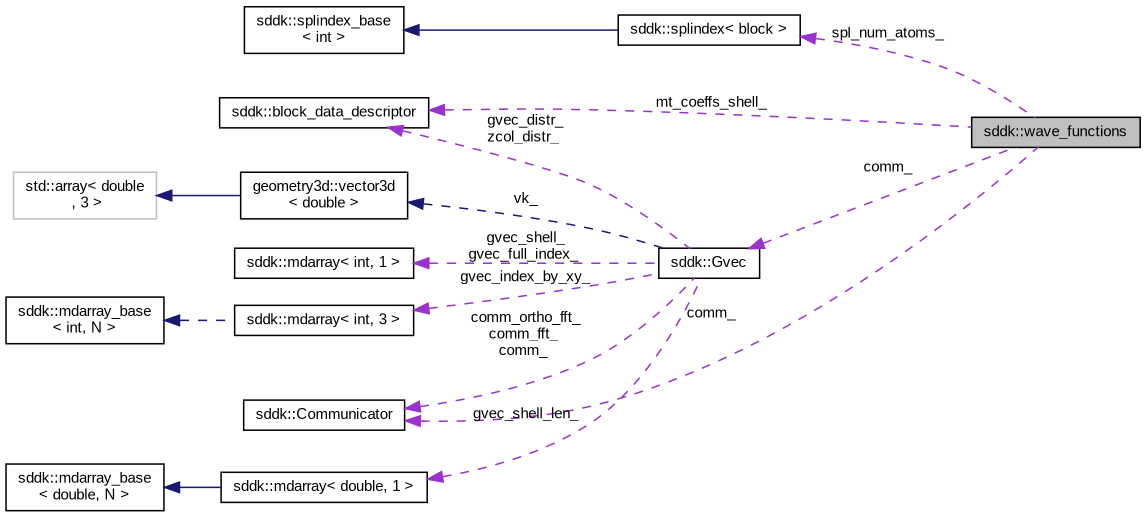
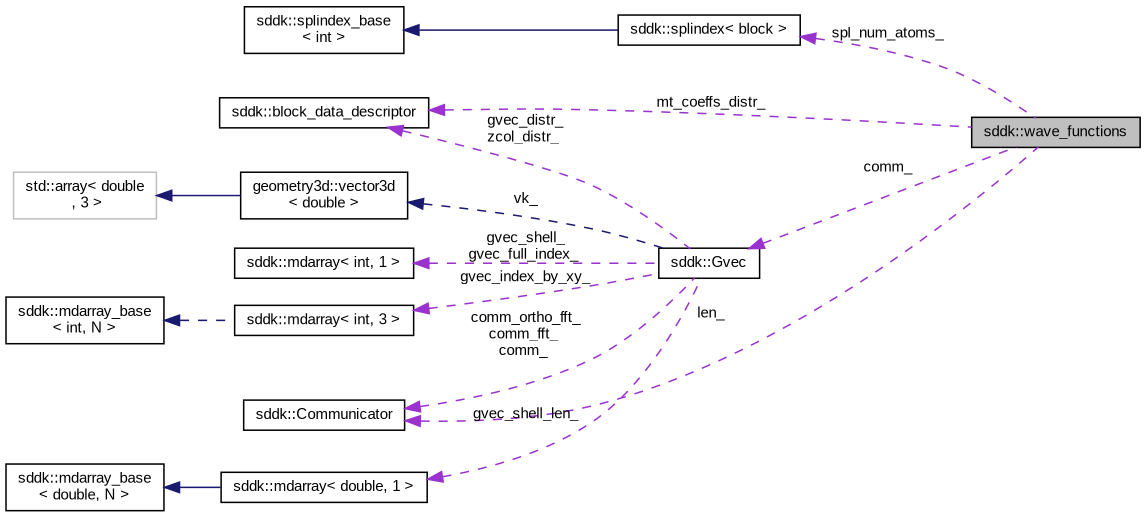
  digraph {
    fontname="Liberation Sans"
    rankdir=LR
    node [color=black fillcolor=white fontname="Liberation Sans" fontsize=10 shape=record style=filled]
    edge [color=darkorchid3 dir=back fontname="Liberation Sans" fontsize=10 labelfontname=Helvetica labelfontsize=10 style=dashed]
    n1 [fillcolor=grey75 fontcolor=black height=0.2 label="sddk::wave_functions" width=0.4]
    n2 [height=0.2 label="sddk::splindex\< block \>" width=0.4]
    n3 [height=0.2 label="sddk::splindex_base\l\< int \>" width=0.4]
    n4 [height=0.2 label="sddk::block_data_descriptor" width=0.4]
    n5 [height=0.2 label="sddk::Gvec" width=0.4]
    n6 [height=0.2 label="sddk::Communicator" width=0.4]
    n7 [height=0.2 label="sddk::mdarray\< int, 3 \>" width=0.4]
    n8 [height=0.2 label="sddk::mdarray_base\l\< int, N \>" width=0.4]
    n9 [height=0.2 label="sddk::mdarray\< int, 1 \>" width=0.4]
    n10 [height=0.2 label="sddk::mdarray\< double, 1 \>" width=0.4]
    n11 [height=0.2 label="sddk::mdarray_base\l\< double, N \>" width=0.4]
    n12 [height=0.2 label="geometry3d::vector3d\l\< double \>" width=0.4]
    n13 [color=grey75 height=0.2 label="std::array\< double\l , 3 \>" width=0.4]
    n2 -> n1 [label=" spl_num_atoms_"]
    n3 -> n2 [color=midnightblue style=solid]
-   n4 -> n1 [label=" mt_coeffs_shell_"]
+   n4 -> n1 [label=" mt_coeffs_distr_"]
    n4 -> n5 [label=" gvec_distr_\nzcol_distr_"]
    n5 -> n1 [label=" comm_"]
-   n6 -> n1 [label=" comm_"]
+   n6 -> n1 [label=" len_"]
    n6 -> n5 [label=" comm_ortho_fft_\ncomm_fft_\ncomm_"]
    n7 -> n5 [label=" gvec_index_by_xy_"]
    n8 -> n7 [color=midnightblue]
    n9 -> n5 [label=" gvec_shell_\ngvec_full_index_"]
    n10 -> n5 [label=" gvec_shell_len_"]
    n11 -> n10 [color=midnightblue style=solid]
    n12 -> n5 [color=midnightblue label=" vk_"]
    n13 -> n12 [color=midnightblue style=solid]
  }
